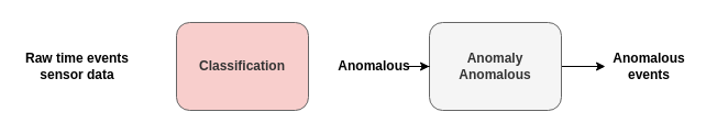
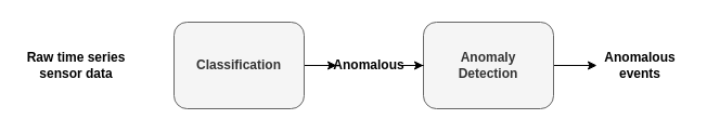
  <mxCell id="0" />
  <mxCell id="1" parent="0" />
- <mxCell id="3" value="Classification" style="rounded=1;whiteSpace=wrap;html=1;fillColor=#f8cecc;strokeColor=#666666;fontStyle=1;fontColor=#333333;" parent="1" vertex="1"><mxGeometry x="160" y="20" width="120" height="80" as="geometry" /></mxCell>
+ <mxCell id="2" value="" style="edgeStyle=orthogonalEdgeStyle;rounded=0;orthogonalLoop=1;jettySize=auto;html=1;" parent="1" source="3" target="8" edge="1"><mxGeometry relative="1" as="geometry" /></mxCell>
+ <mxCell id="3" value="Classification" style="rounded=1;whiteSpace=wrap;html=1;fillColor=#f5f5f5;strokeColor=#666666;fontStyle=1;fontColor=#333333;" parent="1" vertex="1"><mxGeometry x="160" y="20" width="120" height="80" as="geometry" /></mxCell>
  <mxCell id="4" value="" style="edgeStyle=orthogonalEdgeStyle;rounded=0;orthogonalLoop=1;jettySize=auto;html=1;" parent="1" source="5" target="9" edge="1"><mxGeometry relative="1" as="geometry" /></mxCell>
- <mxCell id="5" value="&lt;div&gt;Anomaly&lt;/div&gt;&lt;div&gt;Anomalous&lt;br&gt;&lt;/div&gt;" style="rounded=1;whiteSpace=wrap;html=1;fillColor=#f5f5f5;strokeColor=#666666;fontStyle=1;fontColor=#333333;" parent="1" vertex="1"><mxGeometry x="390" y="20" width="120" height="80" as="geometry" /></mxCell>
- <mxCell id="6" value="Raw time events sensor data" style="text;html=1;strokeColor=none;fillColor=none;align=center;verticalAlign=middle;whiteSpace=wrap;rounded=0;fontStyle=1" parent="1" vertex="1"><mxGeometry x="20" y="45" width="100" height="30" as="geometry" /></mxCell>
+ <mxCell id="5" value="&lt;div&gt;Anomaly&lt;/div&gt;&lt;div&gt;Detection&lt;br&gt;&lt;/div&gt;" style="rounded=1;whiteSpace=wrap;html=1;fillColor=#f5f5f5;strokeColor=#666666;fontStyle=1;fontColor=#333333;" parent="1" vertex="1"><mxGeometry x="390" y="20" width="120" height="80" as="geometry" /></mxCell>
+ <mxCell id="6" value="Raw time series sensor data" style="text;html=1;strokeColor=none;fillColor=none;align=center;verticalAlign=middle;whiteSpace=wrap;rounded=0;fontStyle=1" parent="1" vertex="1"><mxGeometry x="20" y="45" width="100" height="30" as="geometry" /></mxCell>
  <mxCell id="7" value="" style="edgeStyle=orthogonalEdgeStyle;rounded=0;orthogonalLoop=1;jettySize=auto;html=1;" parent="1" source="8" target="5" edge="1"><mxGeometry relative="1" as="geometry" /></mxCell>
  <mxCell id="8" value="Anomalous" style="text;html=1;strokeColor=none;fillColor=none;align=center;verticalAlign=middle;whiteSpace=wrap;rounded=0;fontStyle=1" parent="1" vertex="1"><mxGeometry x="310" y="45" width="60" height="30" as="geometry" /></mxCell>
  <mxCell id="9" value="Anomalous events" style="text;html=1;strokeColor=none;fillColor=none;align=center;verticalAlign=middle;whiteSpace=wrap;rounded=0;fontStyle=1" parent="1" vertex="1"><mxGeometry x="550" y="45" width="80" height="30" as="geometry" /></mxCell>
